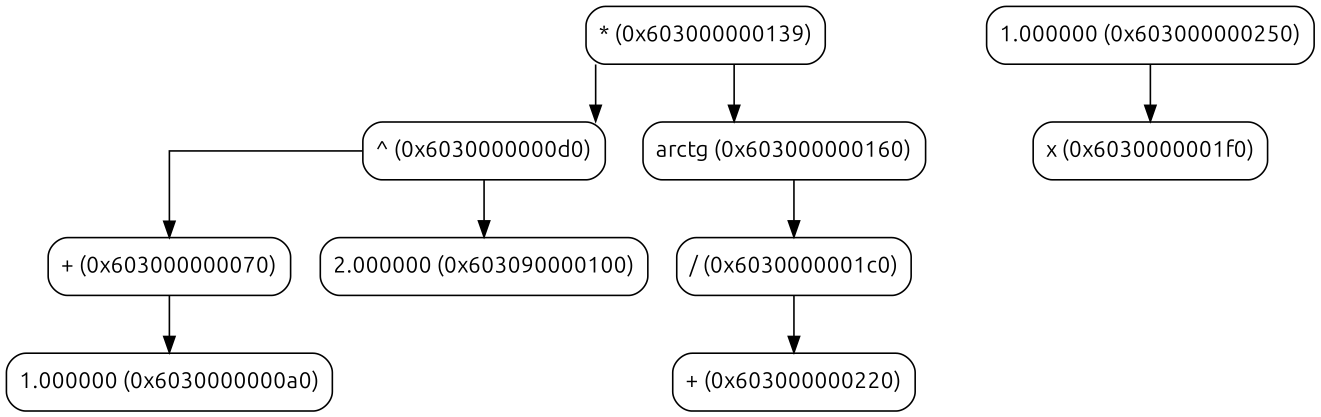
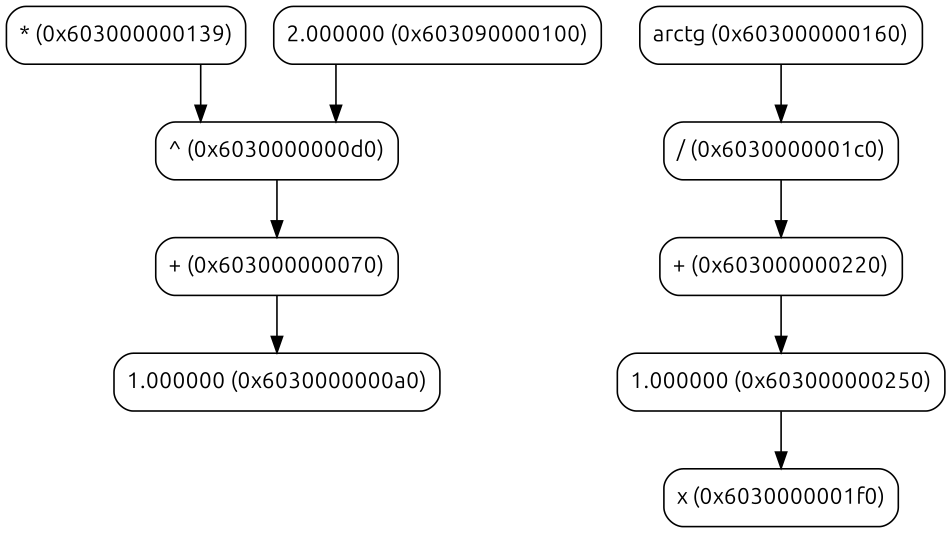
  digraph {
    fontname=Ubuntu
    splines=ortho
    node [fontname=Ubuntu shape=rectangle style=rounded]
    edge [fontname=Ubuntu]
    n1 [label="* (0x603000000139)"]
    n2 [label="^ (0x6030000000d0)"]
    n3 [label="arctg (0x603000000160)"]
    n4 [label="+ (0x603000000070)"]
    n5 [label="2.000000 (0x603090000100)"]
    n6 [label="/ (0x6030000001c0)"]
    n7 [label="1.000000 (0x6030000000a0)"]
    n8 [label="+ (0x603000000220)"]
    n9 [label="1.000000 (0x603000000250)"]
    n10 [label="x (0x6030000001f0)"]
    n1 -> n2
-   n1 -> n3
    n2 -> n4
-   n2 -> n5
+   n5 -> n2
    n3 -> n6
    n4 -> n7
    n6 -> n8
+   n8 -> n9
    n9 -> n10
  }
